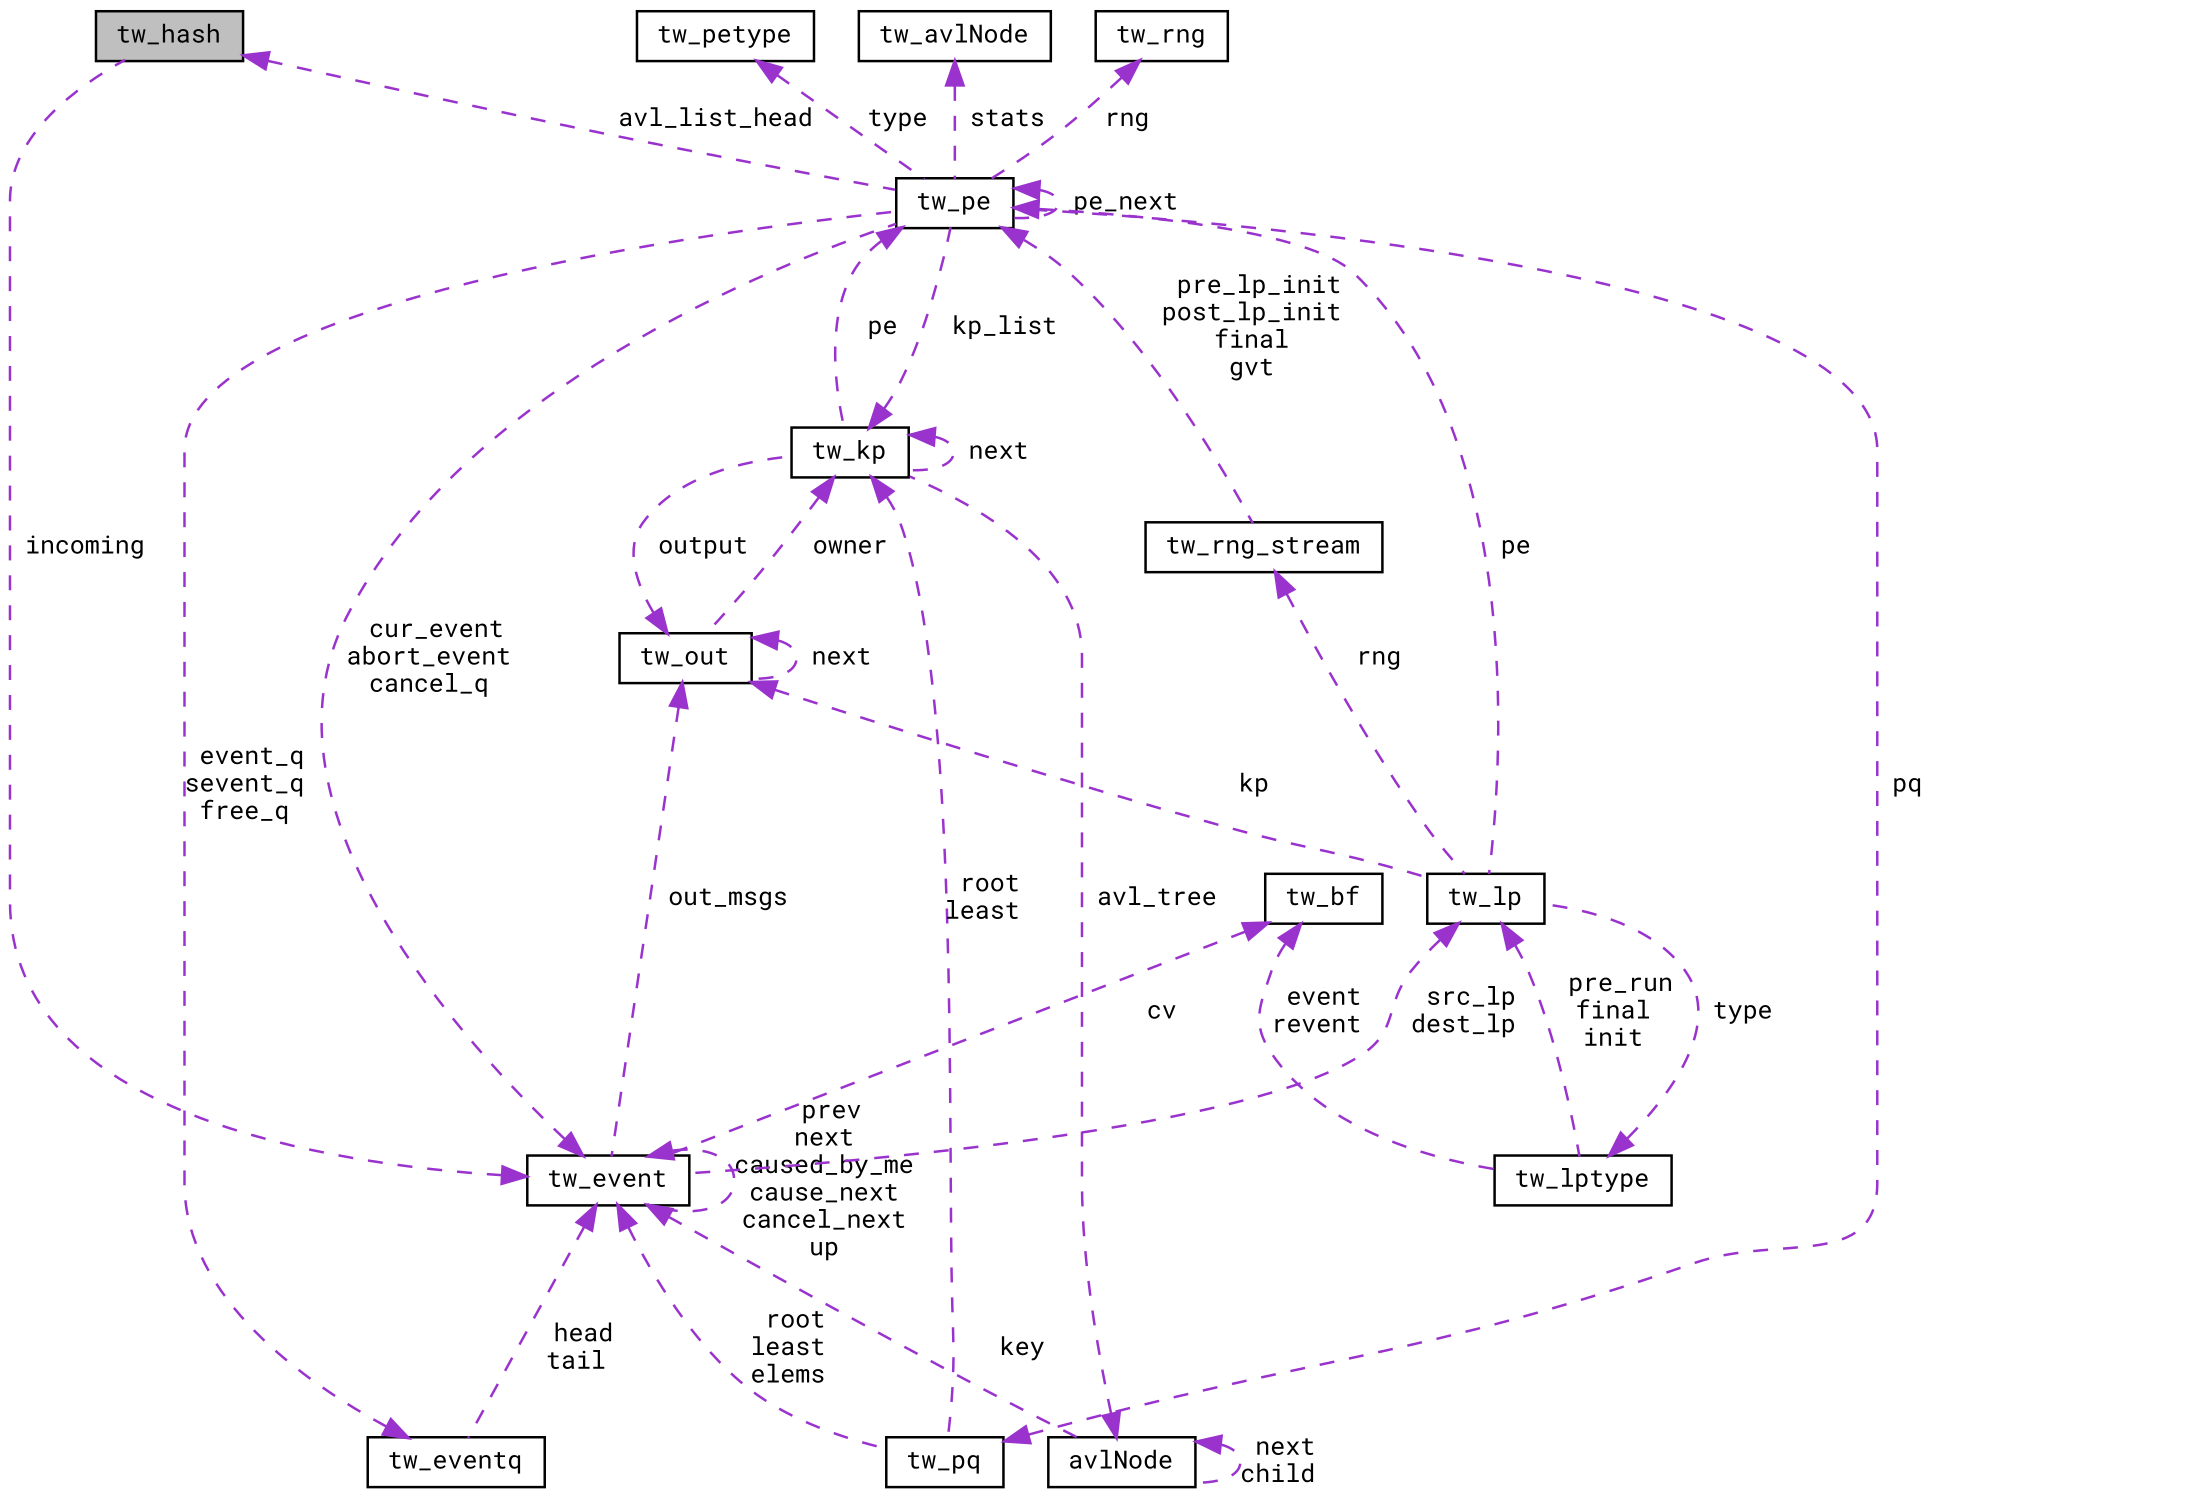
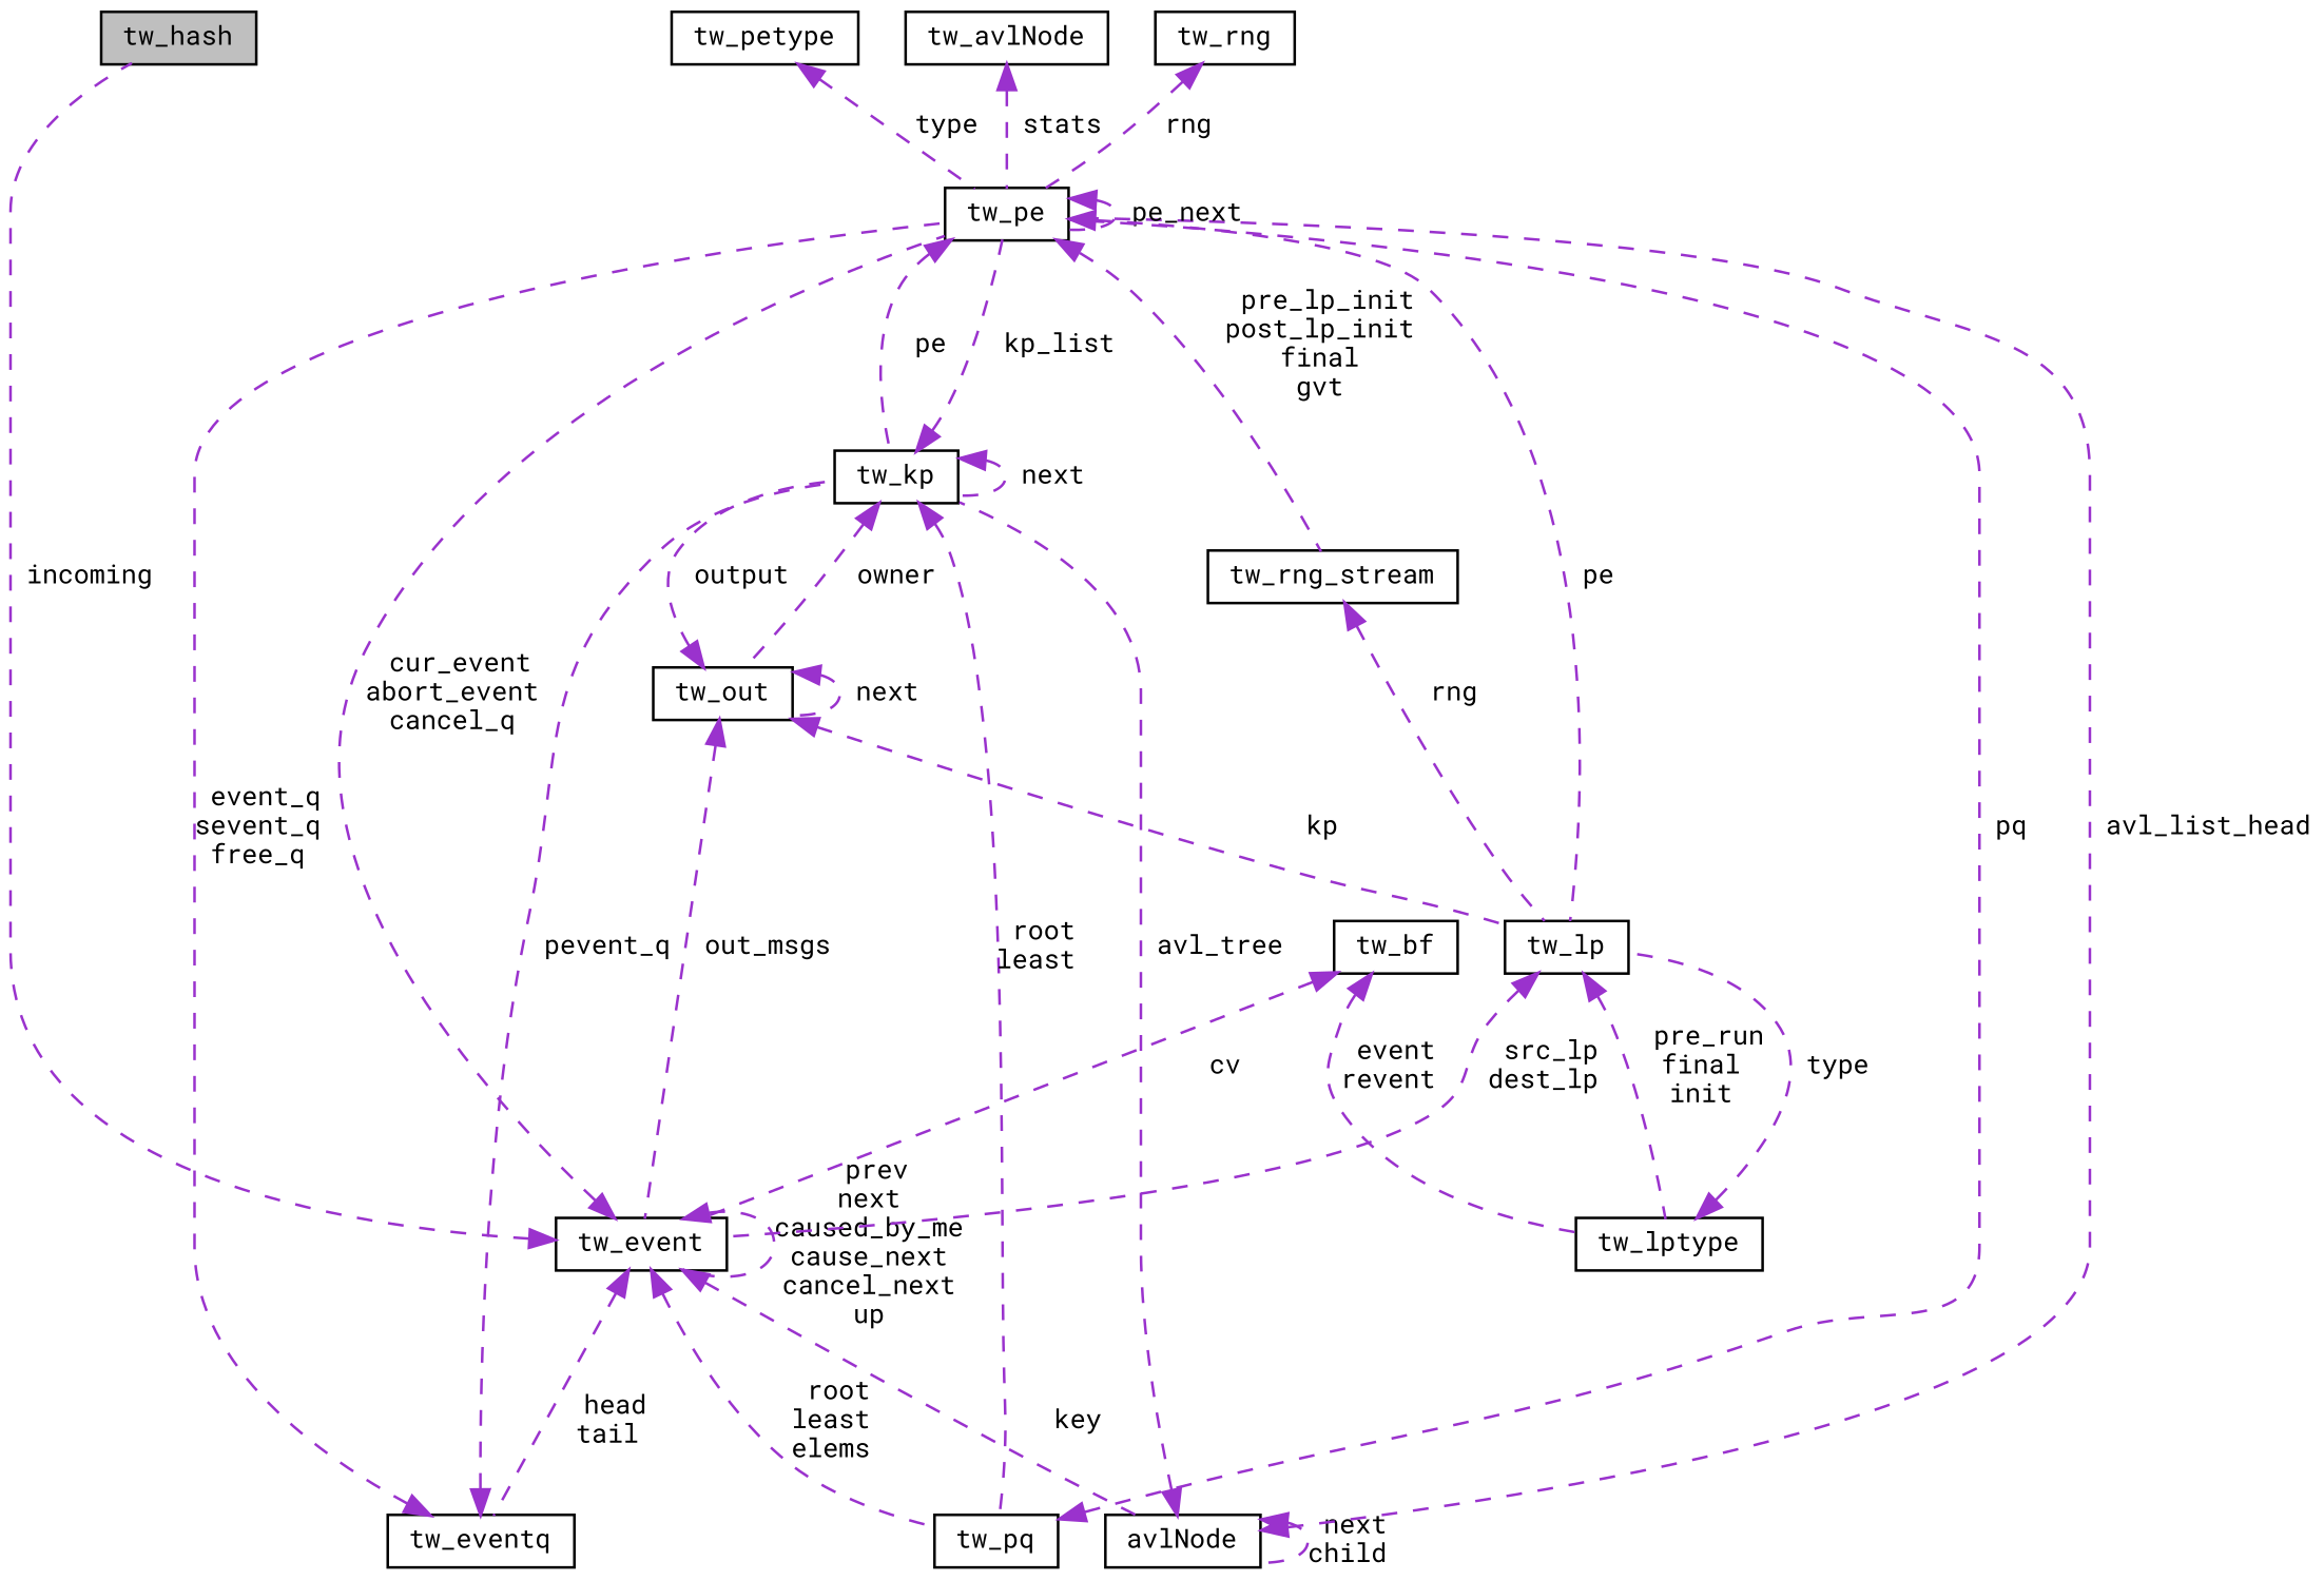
  digraph {
    fontname="Roboto Mono"
    node [color=black fillcolor=white fontname="Roboto Mono" fontsize=10 shape=record style=filled]
    edge [color=darkorchid3 dir=back fontname="Roboto Mono" fontsize=10 labelfontname=Helvetica labelfontsize=10 style=dashed]
    n1 [fillcolor=grey75 fontcolor=black height=0.2 label=tw_hash width=0.4]
    n2 [height=0.2 label=tw_event width=0.4]
    n3 [height=0.2 label=tw_eventq width=0.4]
    n4 [height=0.2 label=avlNode width=0.4]
    n5 [height=0.2 label=tw_pe width=0.4]
    n6 [height=0.2 label=tw_pq width=0.4]
    n7 [height=0.2 label=tw_kp width=0.4]
    n8 [height=0.2 label=tw_lp width=0.4]
    n9 [height=0.2 label=tw_rng_stream width=0.4]
    n10 [height=0.2 label=tw_out width=0.4]
    n11 [height=0.2 label=tw_lptype width=0.4]
    n12 [height=0.2 label=tw_petype width=0.4]
    n13 [height=0.2 label=tw_avlNode width=0.4]
    n14 [height=0.2 label=tw_rng width=0.4]
    n15 [height=0.2 label=tw_bf width=0.4]
    n2 -> n1 [label=" incoming"]
    n2 -> n2 [label=" prev\nnext\ncaused_by_me\ncause_next\ncancel_next\nup"]
    n2 -> n3 [label=" head\ntail"]
    n2 -> n4 [label=" key"]
    n2 -> n5 [label=" cur_event\nabort_event\ncancel_q"]
    n2 -> n6 [label=" root\nleast\nelems"]
    n3 -> n5 [label=" event_q\nsevent_q\nfree_q"]
+   n3 -> n7 [label=" pevent_q"]
    n4 -> n4 [label=" next\nchild"]
-   n1 -> n5 [label=" avl_list_head"]
+   n4 -> n5 [label=" avl_list_head"]
    n4 -> n7 [label=" avl_tree"]
    n5 -> n5 [label=" pe_next"]
    n5 -> n7 [label=" pe"]
    n5 -> n8 [label=" pe"]
    n5 -> n9 [label=" pre_lp_init\npost_lp_init\nfinal\ngvt"]
    n6 -> n5 [label=" pq"]
    n7 -> n5 [label=" kp_list"]
    n7 -> n6 [label=" root\nleast"]
    n7 -> n7 [label=" next"]
    n7 -> n10 [label=" owner"]
    n8 -> n2 [label=" src_lp\ndest_lp"]
    n8 -> n11 [label=" pre_run\nfinal\ninit"]
    n9 -> n8 [label=" rng"]
    n10 -> n2 [label=" out_msgs"]
    n10 -> n7 [label=" output"]
    n10 -> n8 [label=" kp"]
    n10 -> n10 [label=" next"]
    n11 -> n8 [label=" type"]
    n12 -> n5 [label=" type"]
    n13 -> n5 [label=" stats"]
    n14 -> n5 [label=" rng"]
    n15 -> n2 [label=" cv"]
    n15 -> n11 [label=" event\nrevent"]
  }
